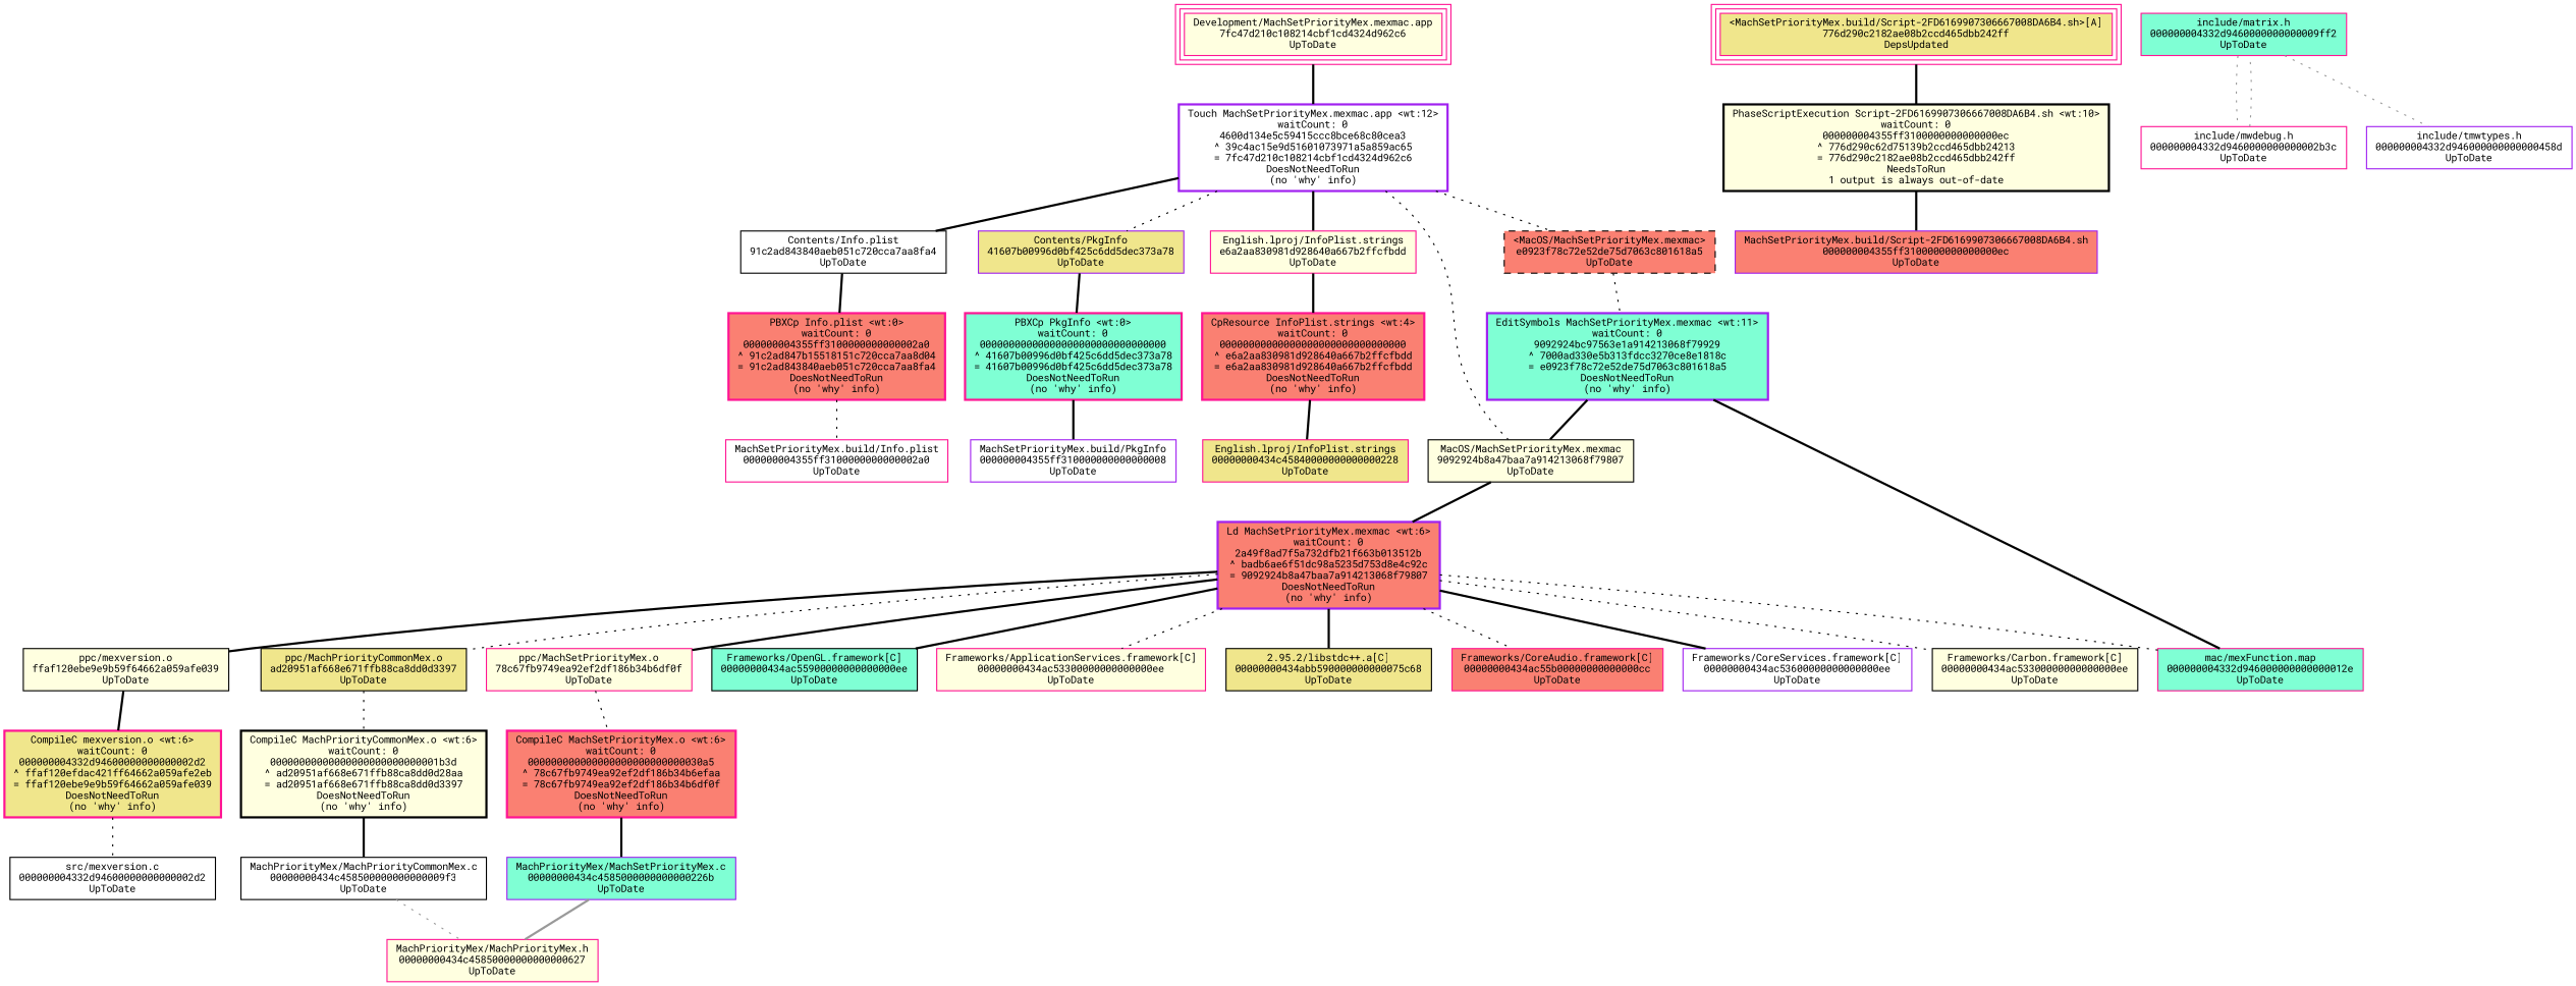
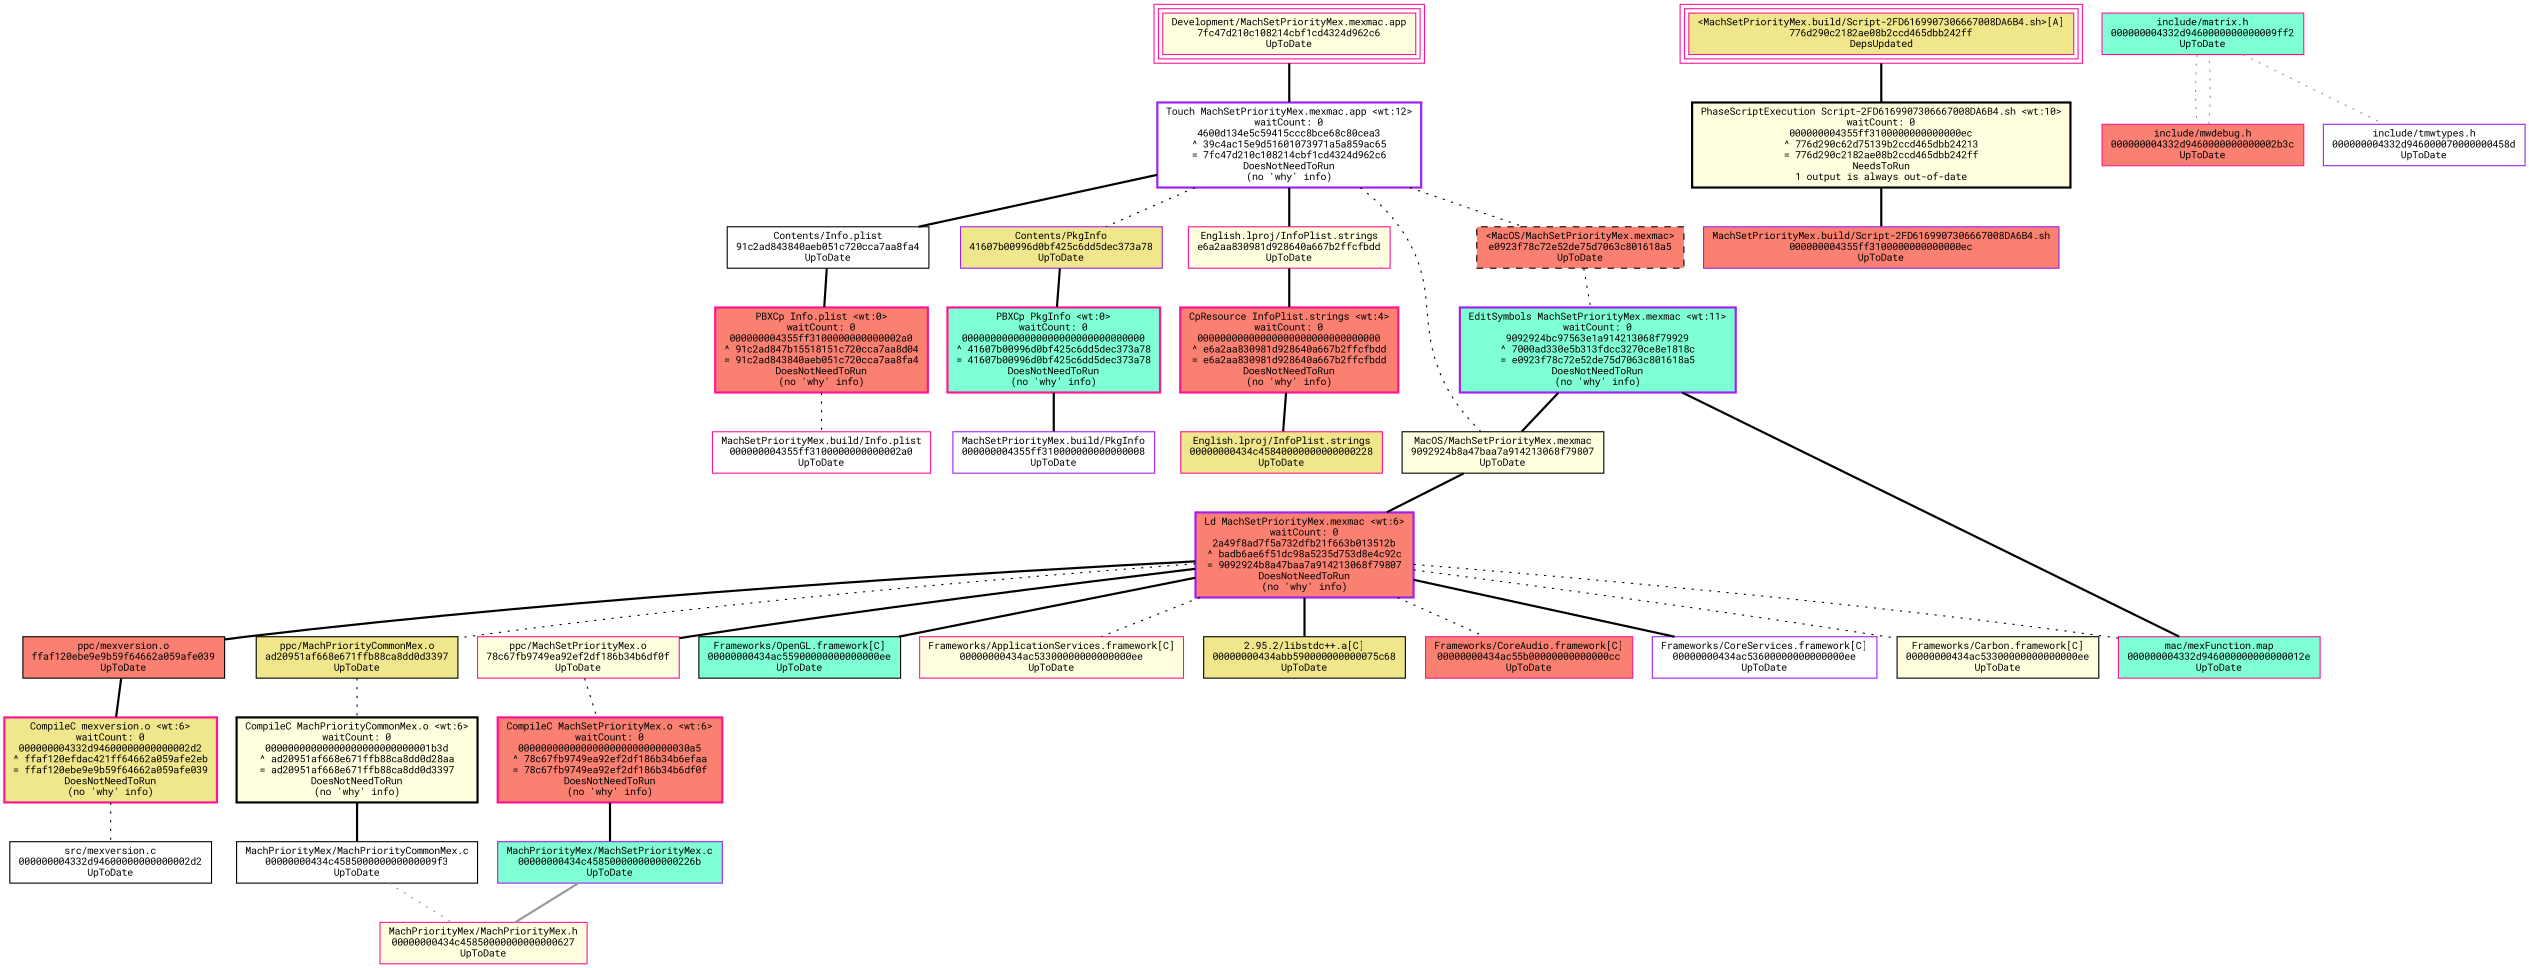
  digraph {
    concentrate=false
    fontname="Roboto Mono"
    node [color=deeppink fillcolor=lightyellow fontname="Roboto Mono" fontsize=9 shape=box style=filled]
    edge [arrowhead=none arrowtail=normal color=black fontname="Roboto Mono" style=bold]
    n1 [label="Development/MachSetPriorityMex.mexmac.app\n7fc47d210c108214cbf1cd4324d962c6\nUpToDate" peripheries=3]
    n2 [color=purple fillcolor=white label="Touch MachSetPriorityMex.mexmac.app <wt:12>\nwaitCount: 0\n4600d134e5c59415ccc8bce68c80cea3\n^ 39c4ac15e9d51601073971a5a859ac65\n= 7fc47d210c108214cbf1cd4324d962c6\nDoesNotNeedToRun\n(no 'why' info)" style="filled,bold"]
    n3 [color=black fillcolor=white label="Contents/Info.plist\n91c2ad843840aeb051c720cca7aa8fa4\nUpToDate"]
    n4 [color=purple fillcolor=khaki label="Contents/PkgInfo\n41607b00996d0bf425c6dd5dec373a78\nUpToDate"]
    n5 [label="English.lproj/InfoPlist.strings\ne6a2aa830981d928640a667b2ffcfbdd\nUpToDate"]
    n6 [color=black label="MacOS/MachSetPriorityMex.mexmac\n9092924b8a47baa7a914213068f79807\nUpToDate"]
    n7 [color=black fillcolor=salmon label="<MacOS/MachSetPriorityMex.mexmac>\ne0923f78c72e52de75d7063c801618a5\nUpToDate" style="filled,dashed"]
    n8 [fillcolor=salmon label="PBXCp Info.plist <wt:0>\nwaitCount: 0\n000000004355ff3100000000000002a0\n^ 91c2ad847b15518151c720cca7aa8d04\n= 91c2ad843840aeb051c720cca7aa8fa4\nDoesNotNeedToRun\n(no 'why' info)" style="filled,bold"]
    n9 [fillcolor=white label="MachSetPriorityMex.build/Info.plist\n000000004355ff3100000000000002a0\nUpToDate"]
    n10 [fillcolor=aquamarine label="PBXCp PkgInfo <wt:0>\nwaitCount: 0\n00000000000000000000000000000000\n^ 41607b00996d0bf425c6dd5dec373a78\n= 41607b00996d0bf425c6dd5dec373a78\nDoesNotNeedToRun\n(no 'why' info)" style="filled,bold"]
    n11 [color=purple fillcolor=white label="MachSetPriorityMex.build/PkgInfo\n000000004355ff310000000000000008\nUpToDate"]
    n12 [fillcolor=salmon label="CpResource InfoPlist.strings <wt:4>\nwaitCount: 0\n00000000000000000000000000000000\n^ e6a2aa830981d928640a667b2ffcfbdd\n= e6a2aa830981d928640a667b2ffcfbdd\nDoesNotNeedToRun\n(no 'why' info)" style="filled,bold"]
    n13 [fillcolor=khaki label="English.lproj/InfoPlist.strings\n00000000434c45840000000000000228\nUpToDate"]
-   n14 [color=black label="ppc/mexversion.o\nffaf120ebe9e9b59f64662a059afe039\nUpToDate"]
+   n14 [color=black fillcolor=salmon label="ppc/mexversion.o\nffaf120ebe9e9b59f64662a059afe039\nUpToDate"]
    n15 [fillcolor=khaki label="CompileC mexversion.o <wt:6>\nwaitCount: 0\n000000004332d94600000000000002d2\n^ ffaf120efdac421ff64662a059afe2eb\n= ffaf120ebe9e9b59f64662a059afe039\nDoesNotNeedToRun\n(no 'why' info)" style="filled,bold"]
    n16 [color=black fillcolor=white label="src/mexversion.c\n000000004332d94600000000000002d2\nUpToDate"]
    n17 [color=black fillcolor=khaki label="ppc/MachPriorityCommonMex.o\nad20951af668e671ffb88ca8dd0d3397\nUpToDate"]
    n18 [color=black label="CompileC MachPriorityCommonMex.o <wt:6>\nwaitCount: 0\n00000000000000000000000000001b3d\n^ ad20951af668e671ffb88ca8dd0d28aa\n= ad20951af668e671ffb88ca8dd0d3397\nDoesNotNeedToRun\n(no 'why' info)" style="filled,bold"]
    n19 [color=black fillcolor=white label="MachPriorityMex/MachPriorityCommonMex.c\n00000000434c458500000000000009f3\nUpToDate"]
    n20 [label="MachPriorityMex/MachPriorityMex.h\n00000000434c45850000000000000627\nUpToDate"]
    n21 [label="ppc/MachSetPriorityMex.o\n78c67fb9749ea92ef2df186b34b6df0f\nUpToDate"]
    n22 [fillcolor=salmon label="CompileC MachSetPriorityMex.o <wt:6>\nwaitCount: 0\n000000000000000000000000000030a5\n^ 78c67fb9749ea92ef2df186b34b6efaa\n= 78c67fb9749ea92ef2df186b34b6df0f\nDoesNotNeedToRun\n(no 'why' info)" style="filled,bold"]
    n23 [color=purple fillcolor=aquamarine label="MachPriorityMex/MachSetPriorityMex.c\n00000000434c4585000000000000226b\nUpToDate"]
    n24 [color=purple fillcolor=salmon label="Ld MachSetPriorityMex.mexmac <wt:6>\nwaitCount: 0\n2a49f8ad7f5a732dfb21f663b013512b\n^ badb6ae6f51dc98a5235d753d8e4c92c\n= 9092924b8a47baa7a914213068f79807\nDoesNotNeedToRun\n(no 'why' info)" style="filled,bold"]
    n25 [color=black fillcolor=aquamarine label="Frameworks/OpenGL.framework[C]\n00000000434ac55900000000000000ee\nUpToDate"]
    n26 [label="Frameworks/ApplicationServices.framework[C]\n00000000434ac53300000000000000ee\nUpToDate"]
    n27 [color=black fillcolor=khaki label="2.95.2/libstdc++.a[C]\n00000000434abb590000000000075c68\nUpToDate"]
    n28 [fillcolor=salmon label="Frameworks/CoreAudio.framework[C]\n00000000434ac55b00000000000000cc\nUpToDate"]
    n29 [color=purple fillcolor=white label="Frameworks/CoreServices.framework[C]\n00000000434ac53600000000000000ee\nUpToDate"]
    n30 [color=black label="Frameworks/Carbon.framework[C]\n00000000434ac53300000000000000ee\nUpToDate"]
    n31 [fillcolor=aquamarine label="mac/mexFunction.map\n000000004332d946000000000000012e\nUpToDate"]
    n32 [fillcolor=khaki label="<MachSetPriorityMex.build/Script-2FD6169907306667008DA6B4.sh>[A]\n776d290c2182ae08b2ccd465dbb242ff\nDepsUpdated" peripheries=3]
    n33 [color=black label="PhaseScriptExecution Script-2FD6169907306667008DA6B4.sh <wt:10>\nwaitCount: 0\n000000004355ff3100000000000000ec\n^ 776d290c62d75139b2ccd465dbb24213\n= 776d290c2182ae08b2ccd465dbb242ff\nNeedsToRun\n1 output is always out-of-date" style="filled,bold"]
    n34 [color=purple fillcolor=salmon label="MachSetPriorityMex.build/Script-2FD6169907306667008DA6B4.sh\n000000004355ff3100000000000000ec\nUpToDate"]
    n35 [color=purple fillcolor=aquamarine label="EditSymbols MachSetPriorityMex.mexmac <wt:11>\nwaitCount: 0\n9092924bc97563e1a914213068f79929\n^ 7000ad330e5b313fdcc3270ce8e1818c\n= e0923f78c72e52de75d7063c801618a5\nDoesNotNeedToRun\n(no 'why' info)" style="filled,bold"]
    n36 [fillcolor=aquamarine label="include/matrix.h\n000000004332d9460000000000009ff2\nUpToDate"]
-   n37 [fillcolor=white label="include/mwdebug.h\n000000004332d9460000000000002b3c\nUpToDate"]
-   n38 [color=purple fillcolor=white label="include/tmwtypes.h\n000000004332d946000000000000458d\nUpToDate"]
+   n37 [fillcolor=salmon label="include/mwdebug.h\n000000004332d9460000000000002b3c\nUpToDate"]
+   n38 [color=purple fillcolor=white label="include/tmwtypes.h\n000000004332d946000070000000458d\nUpToDate"]
    n1 -> n2
    n2 -> n3
    n2 -> n4 [style=dotted]
    n2 -> n5
    n2 -> n6 [style=dotted]
    n2 -> n7 [style=dotted]
    n3 -> n8
    n4 -> n10
    n5 -> n12
    n6 -> n24
    n7 -> n35 [style=dotted]
    n8 -> n9 [style=dotted]
    n10 -> n11
    n12 -> n13
    n14 -> n15
    n15 -> n16 [style=dotted]
    n17 -> n18 [style=dotted]
    n18 -> n19
    n19 -> n20 [color=gray60 style=dotted]
    n21 -> n22 [style=dotted]
    n22 -> n23
    n23 -> n20 [color=gray60]
    n24 -> n14
    n24 -> n17 [style=dotted]
    n24 -> n21
    n24 -> n25
    n24 -> n26 [style=dotted]
    n24 -> n27
    n24 -> n28 [style=dotted]
    n24 -> n29
    n24 -> n30 [style=dotted]
    n24 -> n31 [style=dotted]
    n32 -> n33
    n33 -> n34
    n35 -> n6
    n35 -> n31
    n36 -> n37 [color=gray60 style=dotted]
    n36 -> n38 [color=gray60 style=dotted]
    n37 -> n36 [color=gray60 style=dotted]
  }
